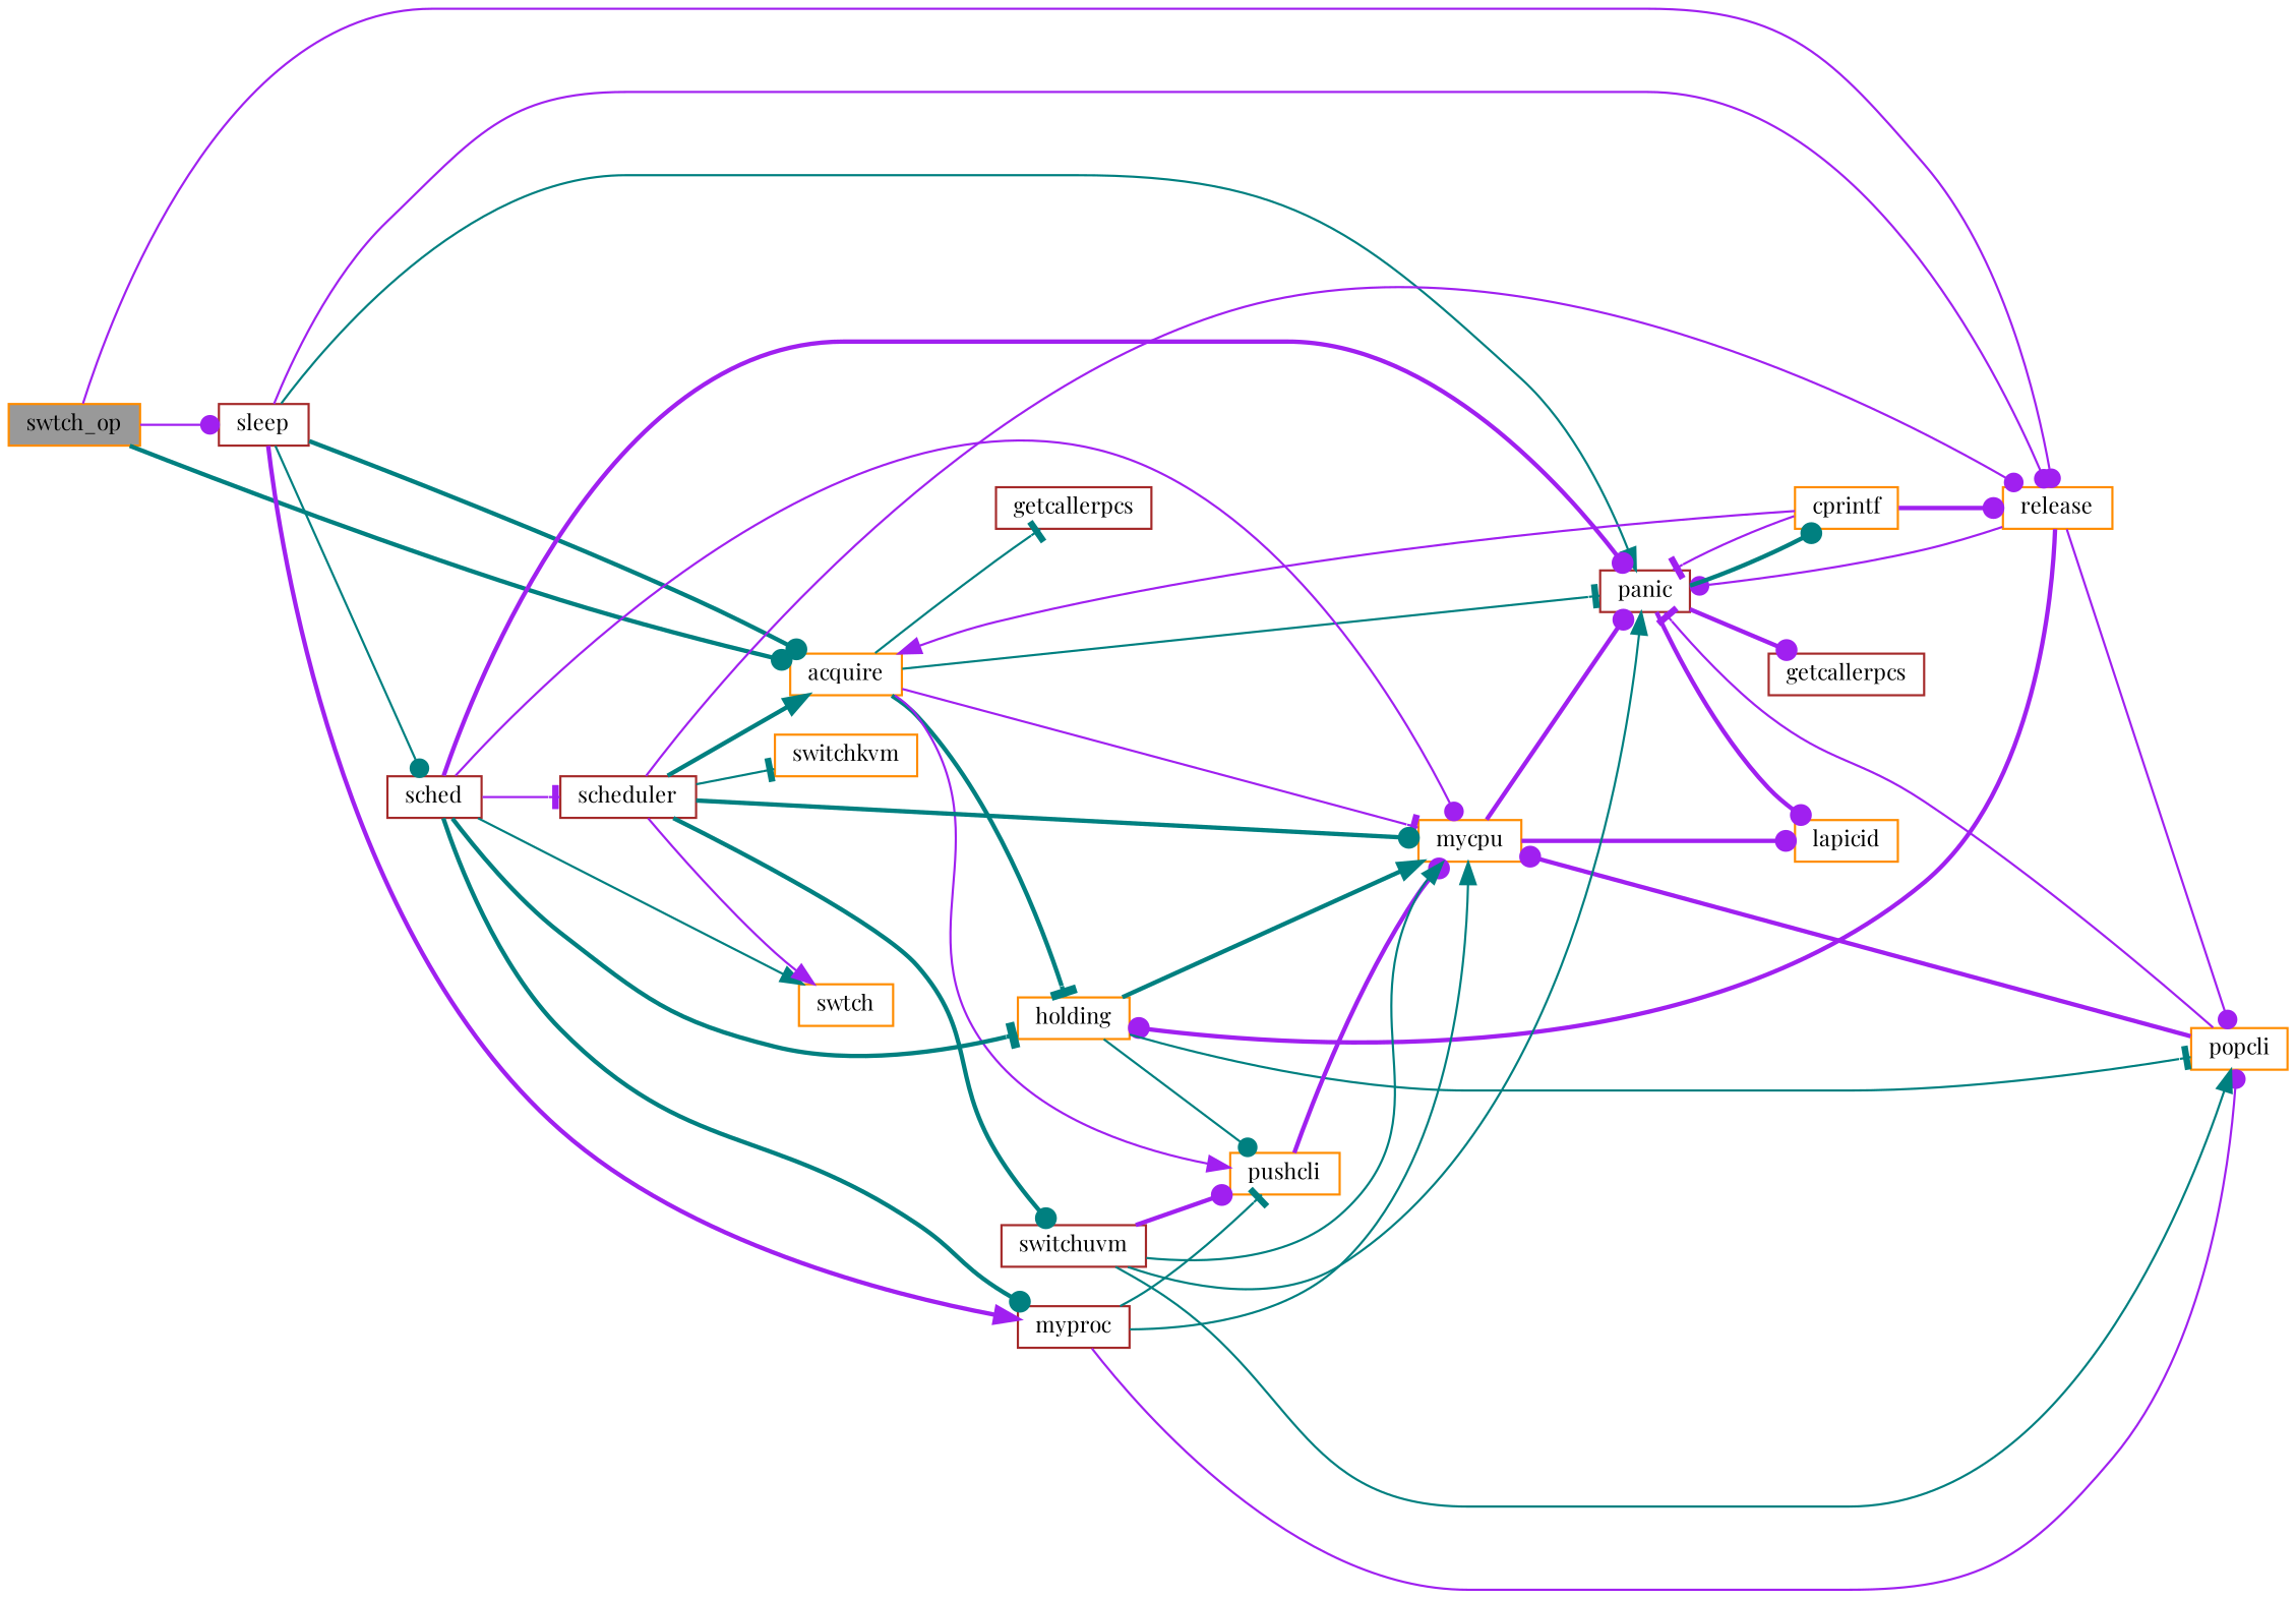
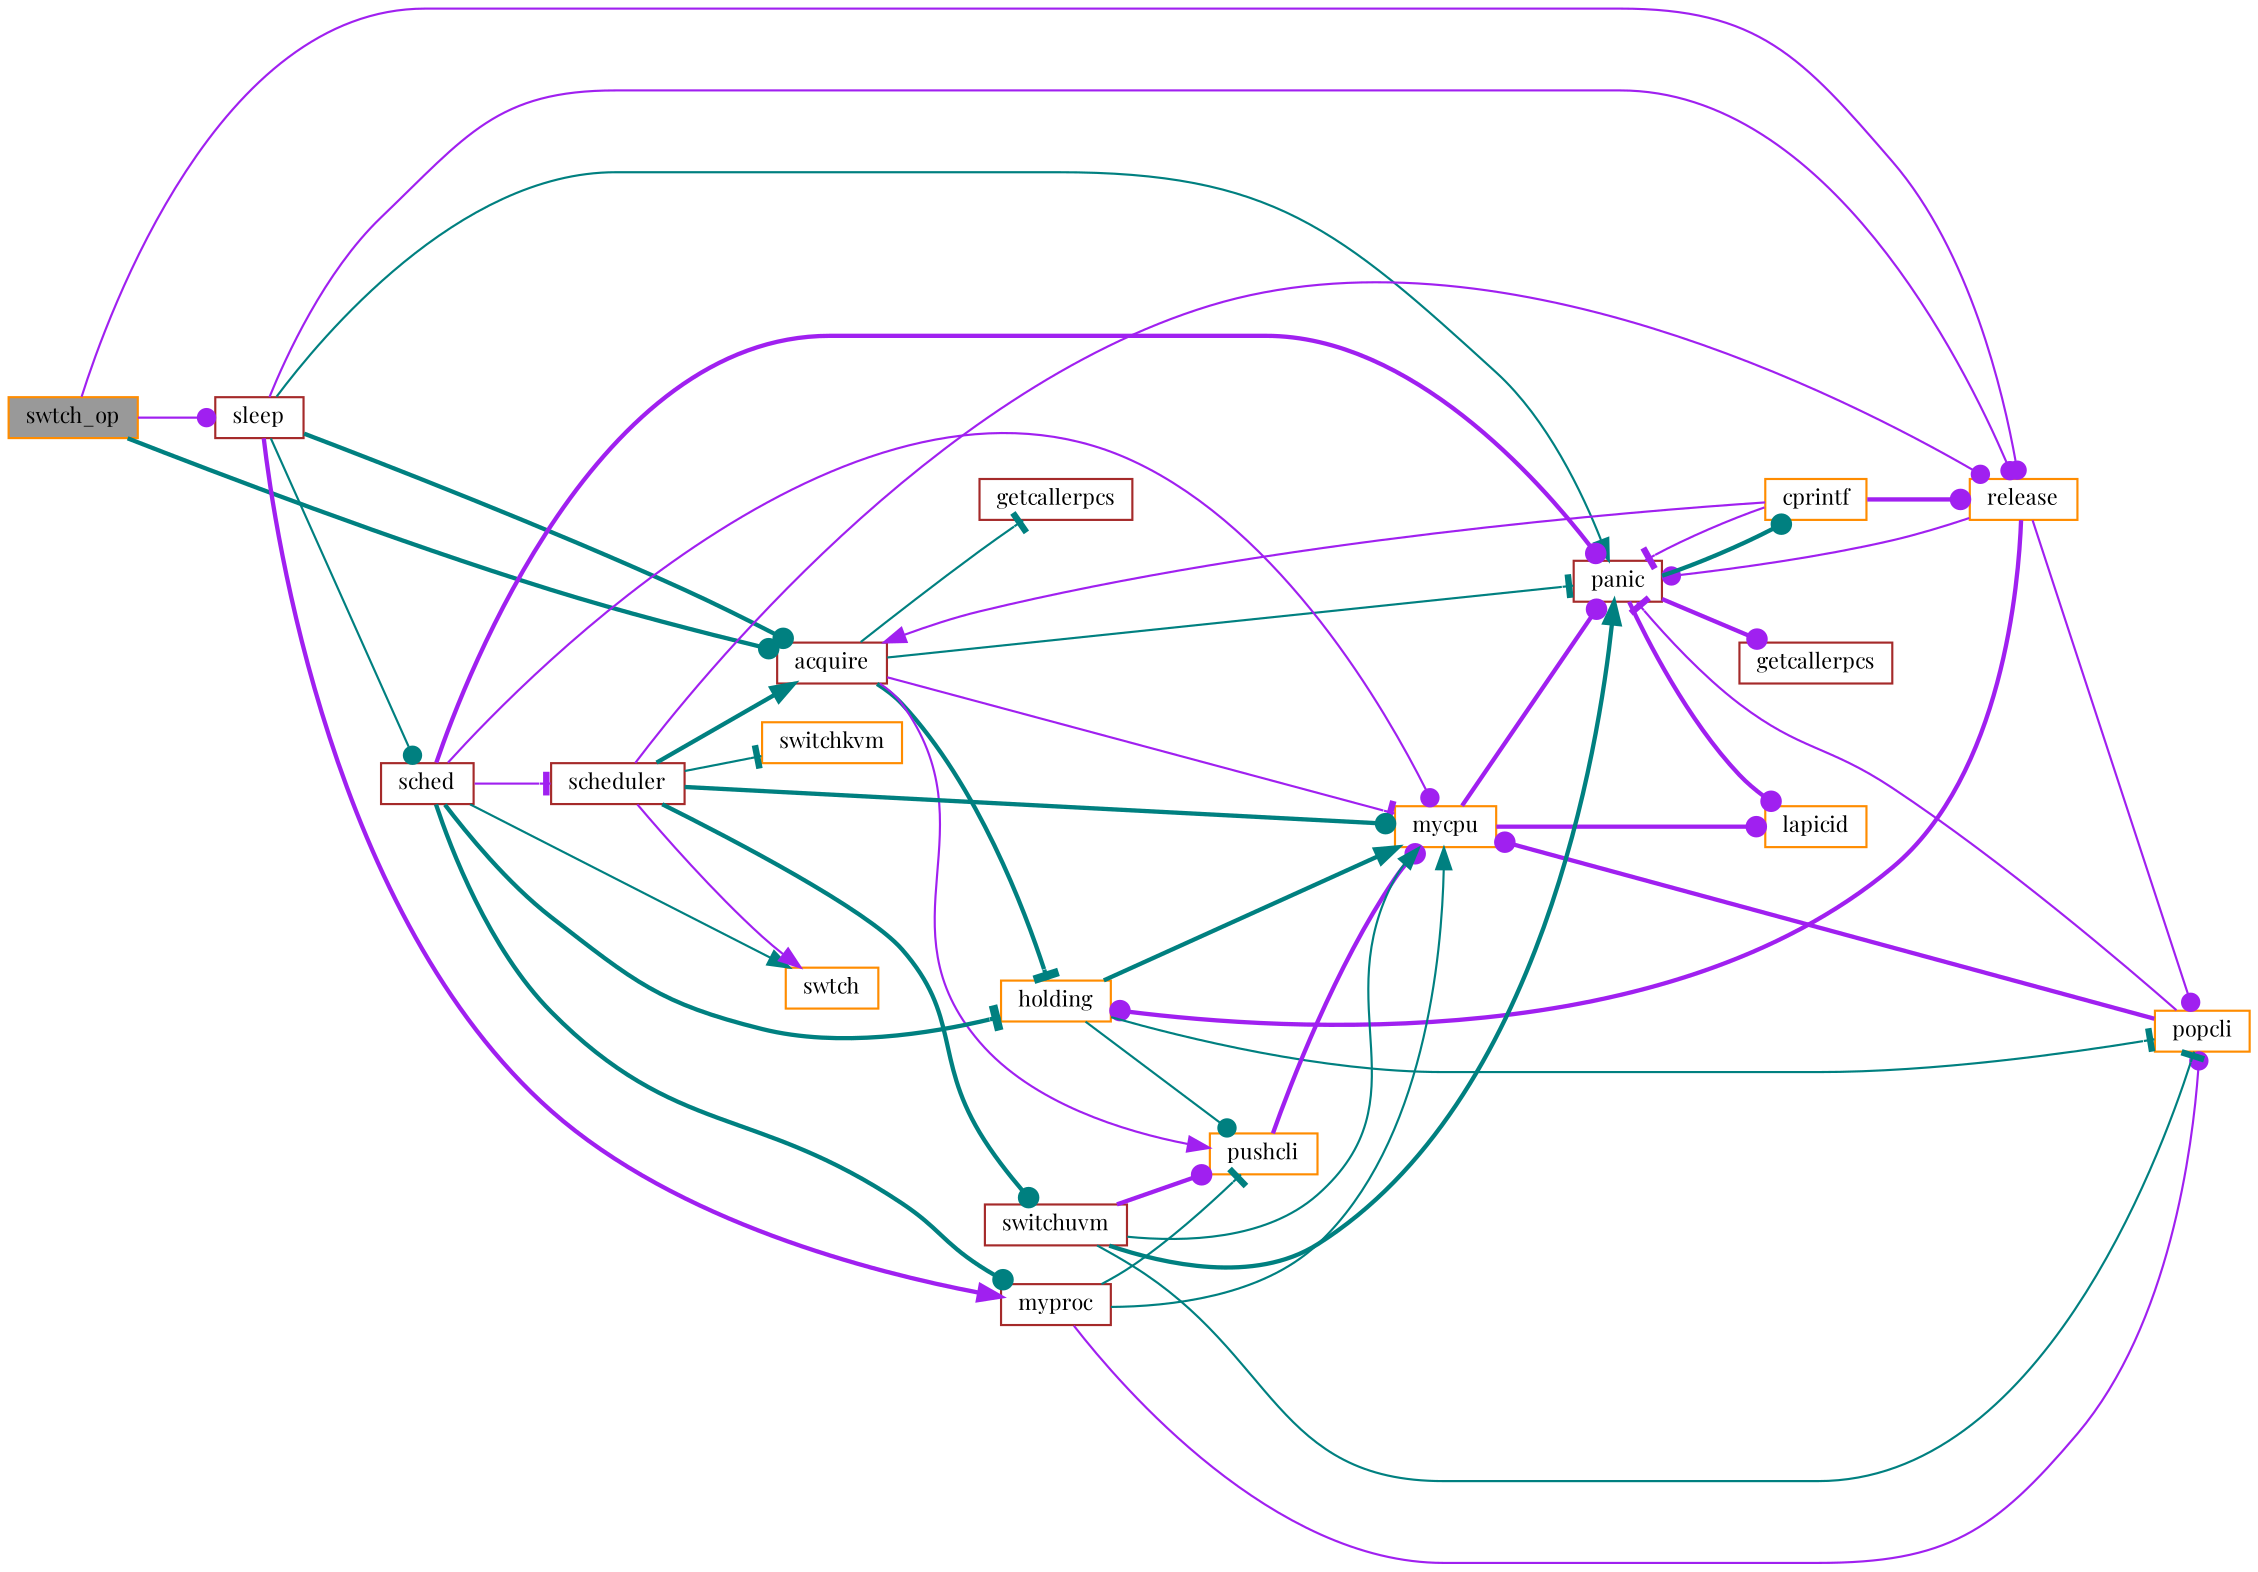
  digraph {
    fontname="Playfair Display"
    rankdir=LR
    node [color=darkorange fillcolor=white fontname="Playfair Display" fontsize=10 shape=box style=filled]
    edge [arrowhead=dot color=purple fontname="Playfair Display" fontsize=10 labelfontname=Helvetica labelfontsize=10 style=solid]
    n1 [fillcolor=grey60 fontcolor=black height=0.2 label=swtch_op width=0.4]
-   n2 [height=0.2 label=acquire width=0.4]
+   n2 [color=brown height=0.2 label=acquire width=0.4]
    n3 [height=0.2 label=release width=0.4]
    n4 [color=brown height=0.2 label=sleep width=0.4]
    n5 [color=brown height=0.2 label=getcallerpcs width=0.4]
    n6 [height=0.2 label=holding width=0.4]
    n7 [height=0.2 label=mycpu width=0.4]
    n8 [color=brown height=0.2 label=panic width=0.4]
    n9 [height=0.2 label=pushcli width=0.4]
    n10 [height=0.2 label=popcli width=0.4]
    n11 [color=brown height=0.2 label=myproc width=0.4]
    n12 [color=brown height=0.2 label=sched width=0.4]
    n13 [height=0.2 label=lapicid width=0.4]
    n14 [height=0.2 label=cprintf width=0.4]
    n15 [color=brown height=0.2 label=getcallerpcs width=0.4]
    n16 [color=brown height=0.2 label=scheduler width=0.4]
    n17 [height=0.2 label=swtch width=0.4]
    n18 [height=0.2 label=switchkvm width=0.4]
    n19 [color=brown height=0.2 label=switchuvm width=0.4]
    n1 -> n2 [color=teal style=bold]
    n1 -> n3
    n1 -> n4
    n2 -> n5 [arrowhead=tee color=teal]
    n2 -> n6 [arrowhead=tee color=teal style=bold]
    n2 -> n7 [arrowhead=tee]
    n2 -> n8 [arrowhead=tee color=teal]
    n2 -> n9 [arrowhead=normal]
    n3 -> n6 [style=bold]
    n3 -> n8
    n3 -> n10
    n4 -> n2 [color=teal style=bold]
    n4 -> n3
    n4 -> n8 [arrowhead=normal color=teal]
    n4 -> n11 [arrowhead=normal style=bold]
    n4 -> n12 [color=teal]
    n6 -> n7 [arrowhead=normal color=teal style=bold]
    n6 -> n9 [color=teal]
    n6 -> n10 [arrowhead=tee color=teal]
    n7 -> n8 [style=bold]
    n7 -> n13 [style=bold]
    n8 -> n13 [style=bold]
    n8 -> n14 [color=teal style=bold]
    n8 -> n15 [style=bold]
    n9 -> n7 [style=bold]
    n10 -> n7 [style=bold]
    n10 -> n8 [arrowhead=tee]
    n11 -> n7 [arrowhead=normal color=teal]
    n11 -> n9 [arrowhead=tee color=teal]
    n11 -> n10
    n12 -> n6 [arrowhead=tee color=teal style=bold]
    n12 -> n7
    n12 -> n8 [style=bold]
    n12 -> n11 [color=teal style=bold]
    n12 -> n16 [arrowhead=tee]
    n12 -> n17 [arrowhead=normal color=teal]
    n14 -> n2 [arrowhead=normal]
    n14 -> n3 [style=bold]
    n14 -> n8 [arrowhead=tee]
    n16 -> n2 [arrowhead=normal color=teal style=bold]
    n16 -> n3
    n16 -> n7 [color=teal style=bold]
    n16 -> n17 [arrowhead=normal]
    n16 -> n18 [arrowhead=tee color=teal]
    n16 -> n19 [color=teal style=bold]
    n19 -> n7 [arrowhead=normal color=teal]
-   n19 -> n8 [arrowhead=normal color=teal]
+   n19 -> n8 [arrowhead=normal color=teal style=bold]
    n19 -> n9 [style=bold]
-   n19 -> n10 [arrowhead=normal color=teal]
+   n19 -> n10 [arrowhead=tee color=teal]
  }
